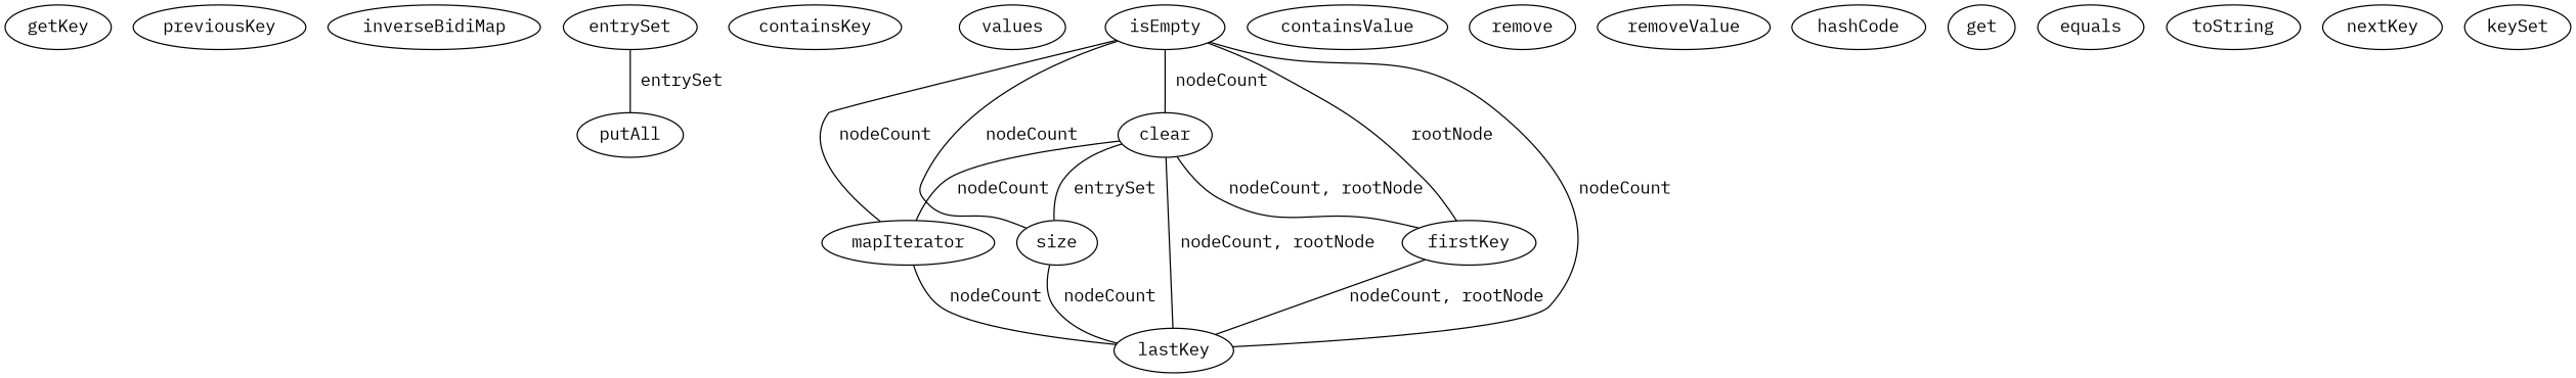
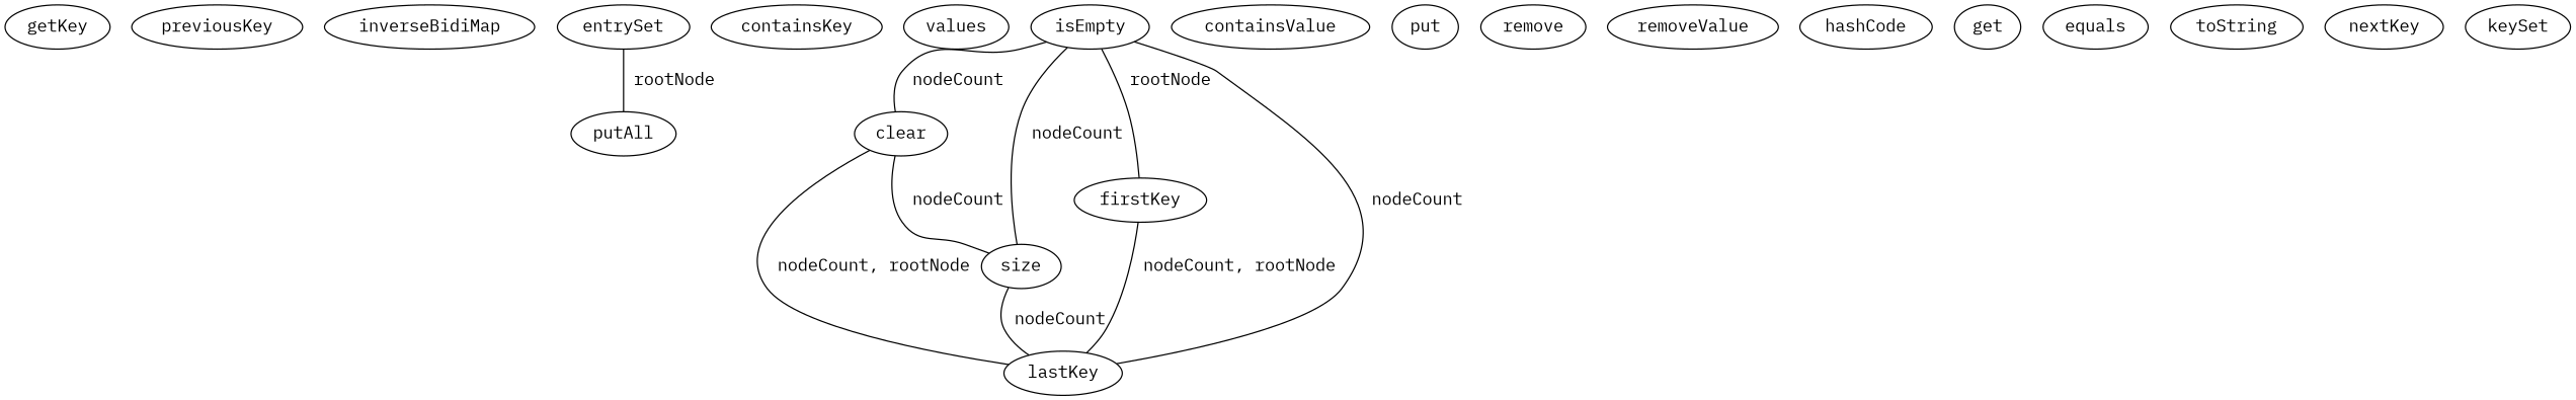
  digraph {
    fontname="IBM Plex Mono"
    node [fontname="IBM Plex Mono"]
    edge [dir=none fontname="IBM Plex Mono"]
    getKey
    previousKey
    inverseBidiMap
    entrySet
    putAll
    containsKey
    values
    isEmpty
    clear
-   mapIterator
    size
    firstKey
    lastKey
    containsValue
+   put
    remove
    removeValue
    hashCode
    get
    equals
    toString
    nextKey
    keySet
-   entrySet -> putAll [label=" entrySet"]
+   entrySet -> putAll [label=" rootNode"]
    isEmpty -> clear [label=" nodeCount"]
-   isEmpty -> mapIterator [label=" nodeCount"]
    isEmpty -> size [label=" nodeCount"]
    isEmpty -> firstKey [label=" rootNode"]
    isEmpty -> lastKey [label=" nodeCount"]
-   clear -> mapIterator [label=" nodeCount"]
-   clear -> size [label=" entrySet"]
-   clear -> firstKey [label=" nodeCount, rootNode"]
+   clear -> size [label=" nodeCount"]
    clear -> lastKey [label=" nodeCount, rootNode"]
-   mapIterator -> lastKey [label=" nodeCount"]
    size -> lastKey [label=" nodeCount"]
    firstKey -> lastKey [label=" nodeCount, rootNode"]
  }
